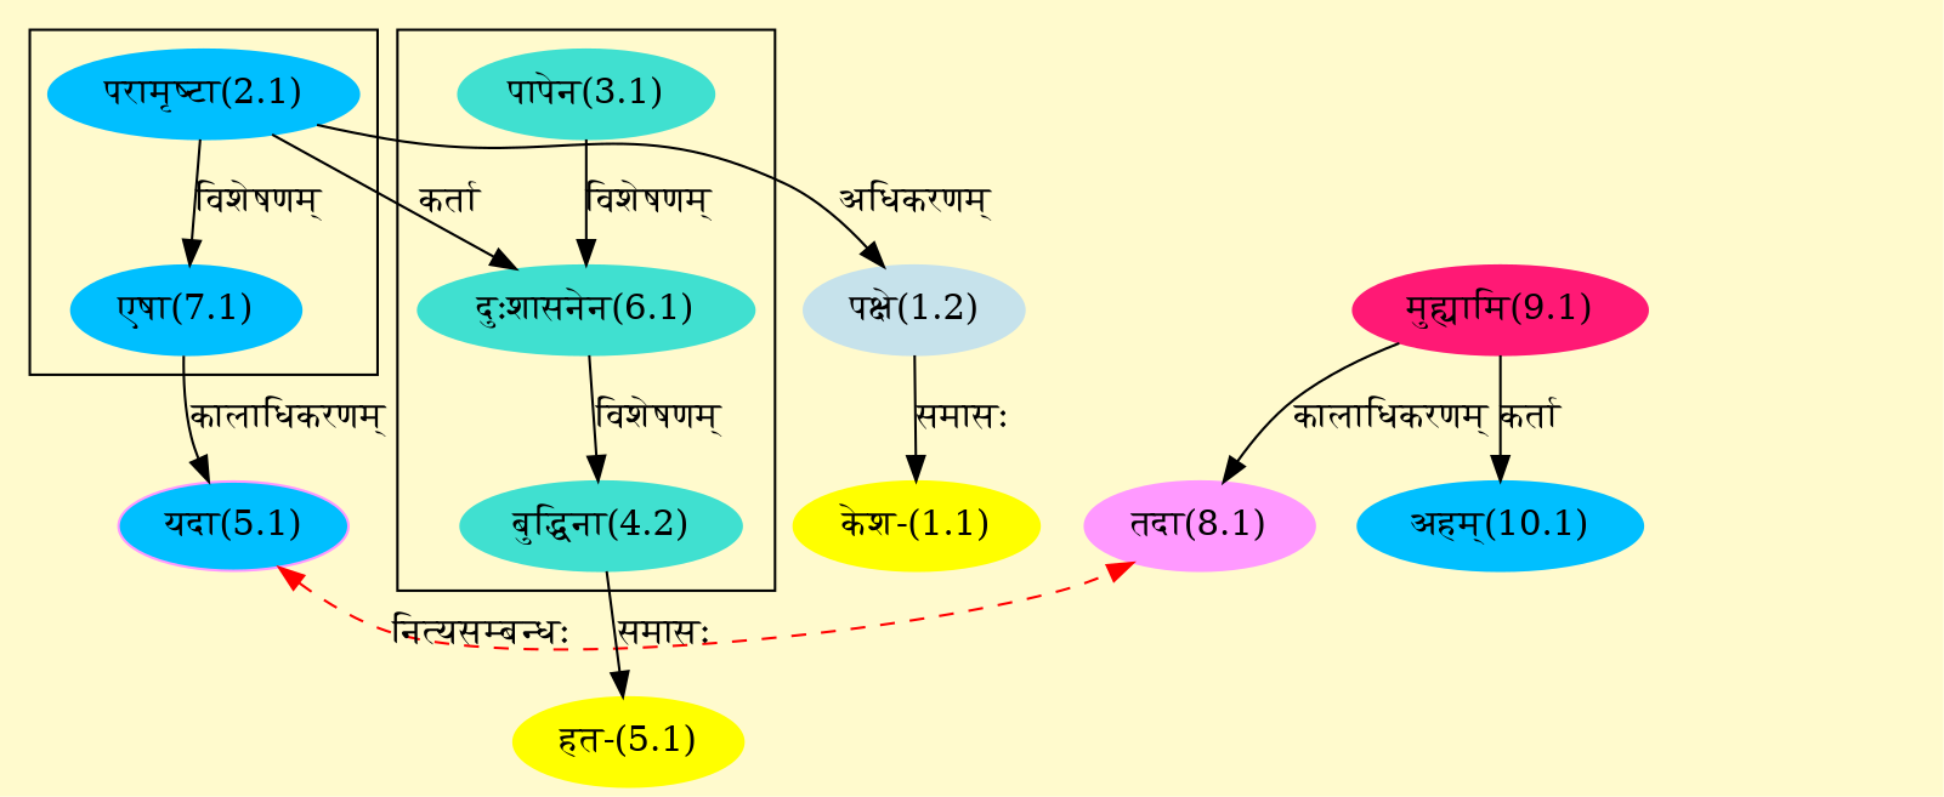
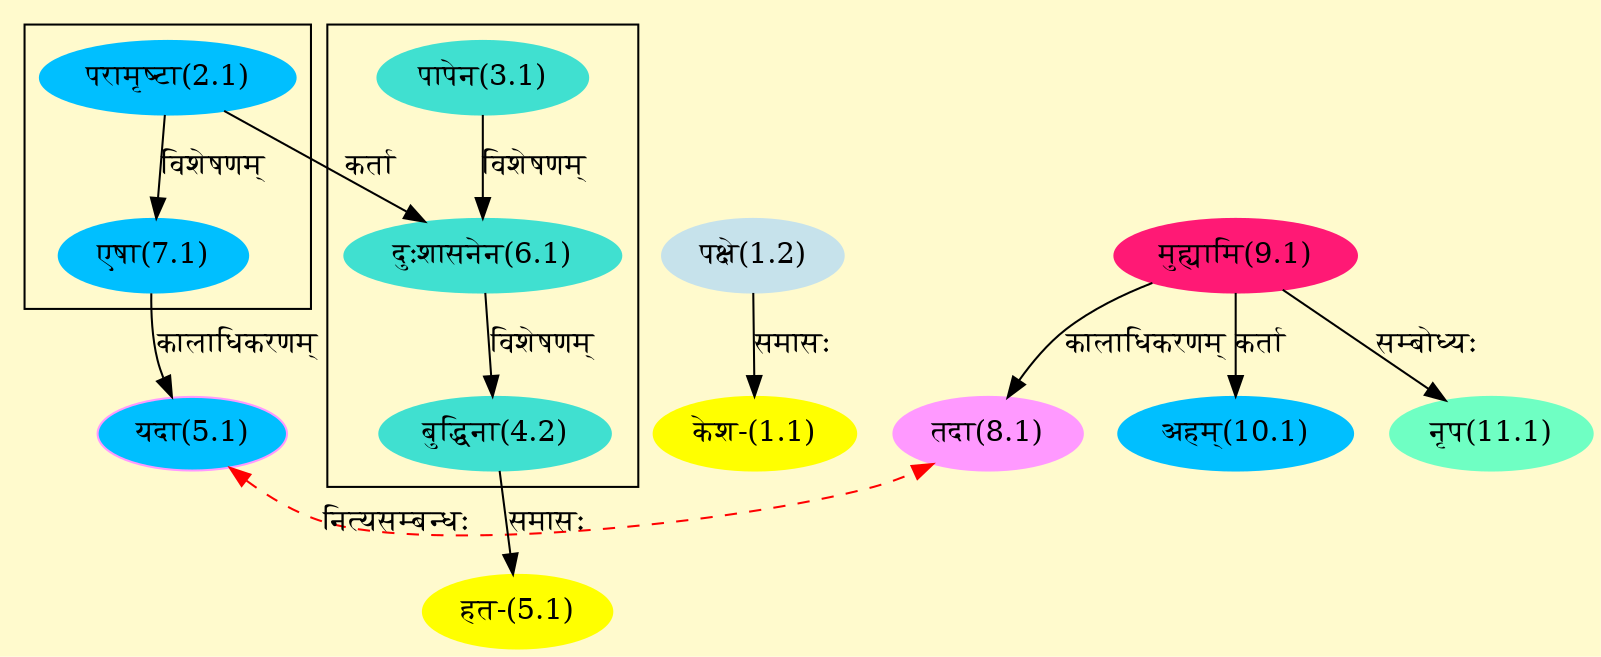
  digraph {
    bgcolor=lemonchiffon1
    compound=true
    rankdir=BT
    node [color="#40E0D0" style=filled]
    edge [dir=back]
    n1 [color="#FF99FF" fillcolor="#00BFFF" label="यदा(5.1)"]
    n2 [color="#FF99FF" label="तदा(8.1)"]
    n3 [label="पापेन(3.1)"]
    n4 [label="दुःशासनेन(6.1)"]
    n5 [label="बुद्धिना(4.2)"]
    n6 [color="#00BFFF" label="एषा(7.1)"]
    n7 [color="#00BFFF" label="परामृष्टा(2.1)"]
    n8 [color="#FF1975" label="मुह्यामि(9.1)"]
    n9 [color="#FFFF00" label="केश-(1.1)"]
    n10 [color="#C6E2EB" label="पक्षे(1.2)"]
    n11 [color="#FFFF00" label="हत-(5.1)"]
    n12 [color="#00BFFF" label="अहम्(10.1)"]
+   n13 [color="#6FFFC3" label="नृप(11.1)"]
    subgraph sub_1 {
      rank=same
      n1
      n2
    }
    subgraph cluster_2 {
      n3
      n4
      n5
    }
    subgraph cluster_3 {
      n6
      n7
    }
    n1 -> n2 [color=red dir=both label="नित्यसम्बन्धः" style=dashed]
    n1 -> n6 [label="कालाधिकरणम्"]
    n2 -> n8 [label="कालाधिकरणम्"]
    n4 -> n3 [label="विशेषणम्"]
    n4 -> n7 [label="कर्ता"]
    n5 -> n4 [label="विशेषणम्"]
    n6 -> n7 [label="विशेषणम्"]
    n9 -> n10 [label="समासः"]
-   n10 -> n7 [label="अधिकरणम्"]
    n11 -> n5 [label="समासः"]
    n12 -> n8 [label="कर्ता"]
+   n13 -> n8 [label="सम्बोध्यः"]
  }
